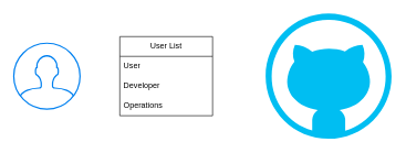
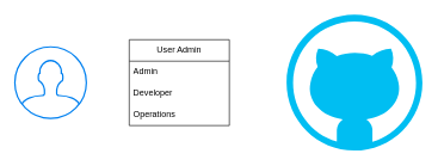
  <mxCell id="0" />
  <mxCell id="1" parent="0" />
  <mxCell id="2" value="" style="verticalLabelPosition=bottom;html=1;verticalAlign=top;align=center;strokeColor=none;fillColor=#00BEF2;shape=mxgraph.azure.github_code;pointerEvents=1;" vertex="1" parent="1"><mxGeometry x="400" y="20" width="190" height="190" as="geometry" /></mxCell>
  <mxCell id="3" value="" style="html=1;verticalLabelPosition=bottom;align=center;labelBackgroundColor=#ffffff;verticalAlign=top;strokeWidth=2;strokeColor=#0080F0;shadow=0;dashed=0;shape=mxgraph.ios7.icons.user;" vertex="1" parent="1"><mxGeometry x="20" y="65" width="100" height="100" as="geometry" /></mxCell>
- <mxCell id="4" value="User List" style="swimlane;fontStyle=0;childLayout=stackLayout;horizontal=1;startSize=30;horizontalStack=0;resizeParent=1;resizeParentMax=0;resizeLast=0;collapsible=1;marginBottom=0;whiteSpace=wrap;html=1;" vertex="1" parent="1"><mxGeometry x="180" y="55" width="140" height="120" as="geometry" /></mxCell>
- <mxCell id="5" value="User" style="text;strokeColor=none;fillColor=none;align=left;verticalAlign=middle;spacingLeft=4;spacingRight=4;overflow=hidden;points=[[0,0.5],[1,0.5]];portConstraint=eastwest;rotatable=0;whiteSpace=wrap;html=1;" vertex="1" parent="4"><mxGeometry y="30" width="140" height="30" as="geometry" /></mxCell>
+ <mxCell id="4" value="User Admin" style="swimlane;fontStyle=0;childLayout=stackLayout;horizontal=1;startSize=30;horizontalStack=0;resizeParent=1;resizeParentMax=0;resizeLast=0;collapsible=1;marginBottom=0;whiteSpace=wrap;html=1;" vertex="1" parent="1"><mxGeometry x="180" y="55" width="140" height="120" as="geometry" /></mxCell>
+ <mxCell id="5" value="Admin" style="text;strokeColor=none;fillColor=none;align=left;verticalAlign=middle;spacingLeft=4;spacingRight=4;overflow=hidden;points=[[0,0.5],[1,0.5]];portConstraint=eastwest;rotatable=0;whiteSpace=wrap;html=1;" vertex="1" parent="4"><mxGeometry y="30" width="140" height="30" as="geometry" /></mxCell>
  <mxCell id="6" value="Developer" style="text;strokeColor=none;fillColor=none;align=left;verticalAlign=middle;spacingLeft=4;spacingRight=4;overflow=hidden;points=[[0,0.5],[1,0.5]];portConstraint=eastwest;rotatable=0;whiteSpace=wrap;html=1;" vertex="1" parent="4"><mxGeometry y="60" width="140" height="30" as="geometry" /></mxCell>
  <mxCell id="7" value="Operations" style="text;strokeColor=none;fillColor=none;align=left;verticalAlign=middle;spacingLeft=4;spacingRight=4;overflow=hidden;points=[[0,0.5],[1,0.5]];portConstraint=eastwest;rotatable=0;whiteSpace=wrap;html=1;" vertex="1" parent="4"><mxGeometry y="90" width="140" height="30" as="geometry" /></mxCell>
